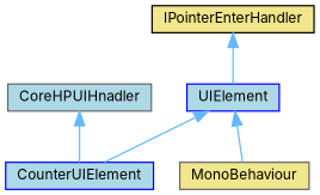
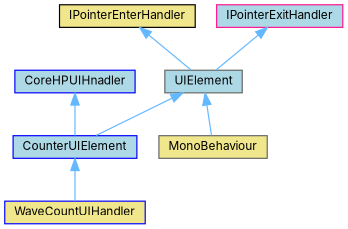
  digraph {
    fontname=Inter
    node [color=gray40 fillcolor=lightblue fontname=Inter fontsize=10 shape=box style=filled]
    edge [color=steelblue1 dir=back fontname=Inter fontsize=10 labelfontname=Helvetica labelfontsize=10 style=solid]
    n1 [color=blue fontcolor=black height=0.2 label=CounterUIElement width=0.4]
-   n3 [height=0.2 label=CoreHPUIHnadler width=0.4]
-   n4 [color=blue height=0.2 label=UIElement width=0.4]
+   n2 [color=blue fillcolor=khaki height=0.2 label=WaveCountUIHandler width=0.4]
+   n3 [color=blue height=0.2 label=CoreHPUIHnadler width=0.4]
+   n4 [height=0.2 label=UIElement width=0.4]
    n5 [fillcolor=khaki height=0.2 label=MonoBehaviour width=0.4]
    n6 [color=black fillcolor=khaki height=0.2 label=IPointerEnterHandler width=0.4]
+   n7 [color=deeppink height=0.2 label=IPointerExitHandler width=0.4]
+   n1 -> n2
    n3 -> n1
    n4 -> n1
    n4 -> n5
    n6 -> n4
+   n7 -> n4
  }
